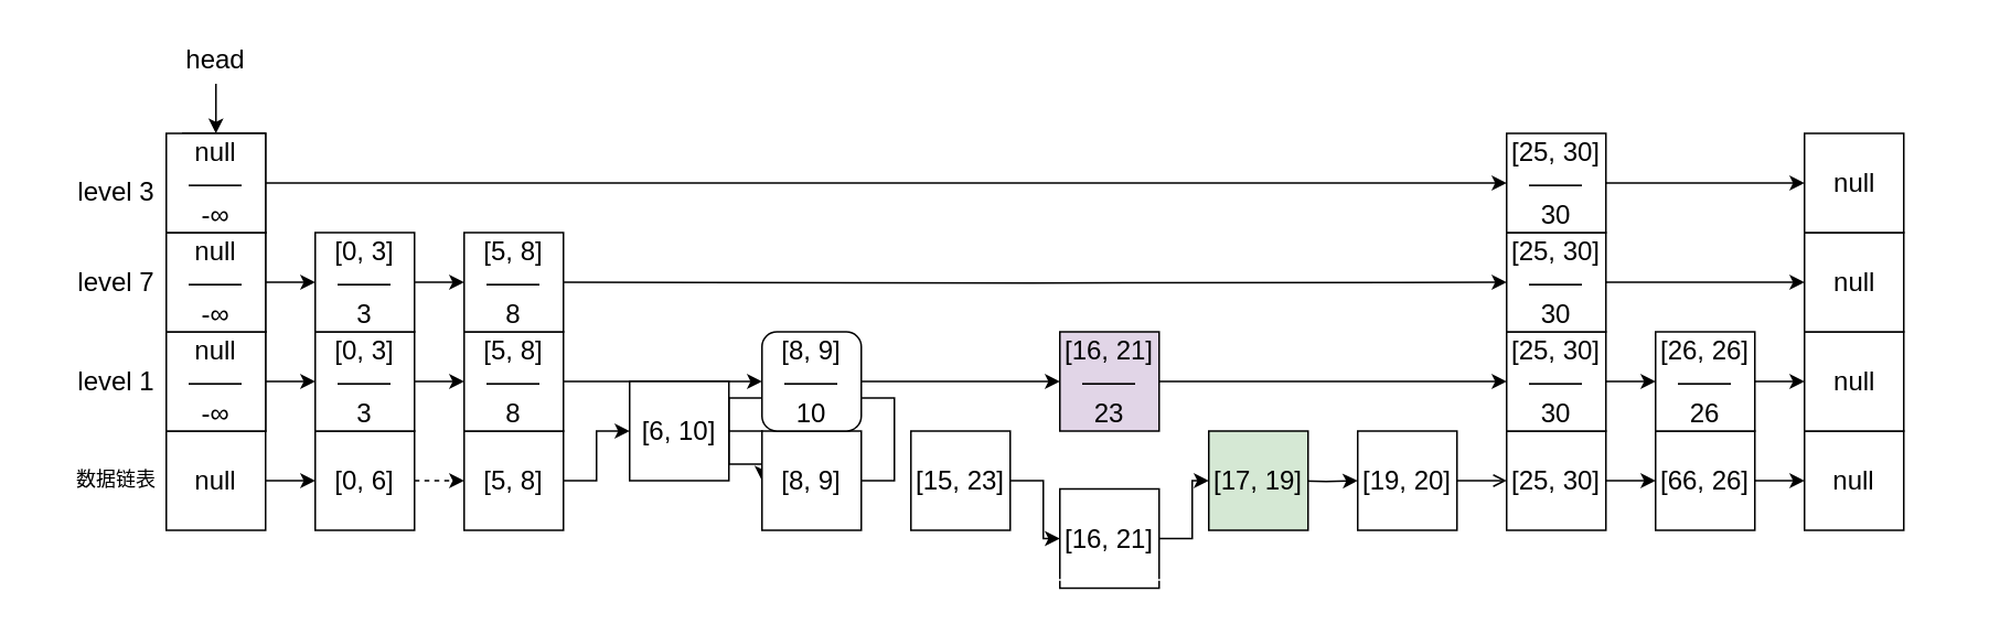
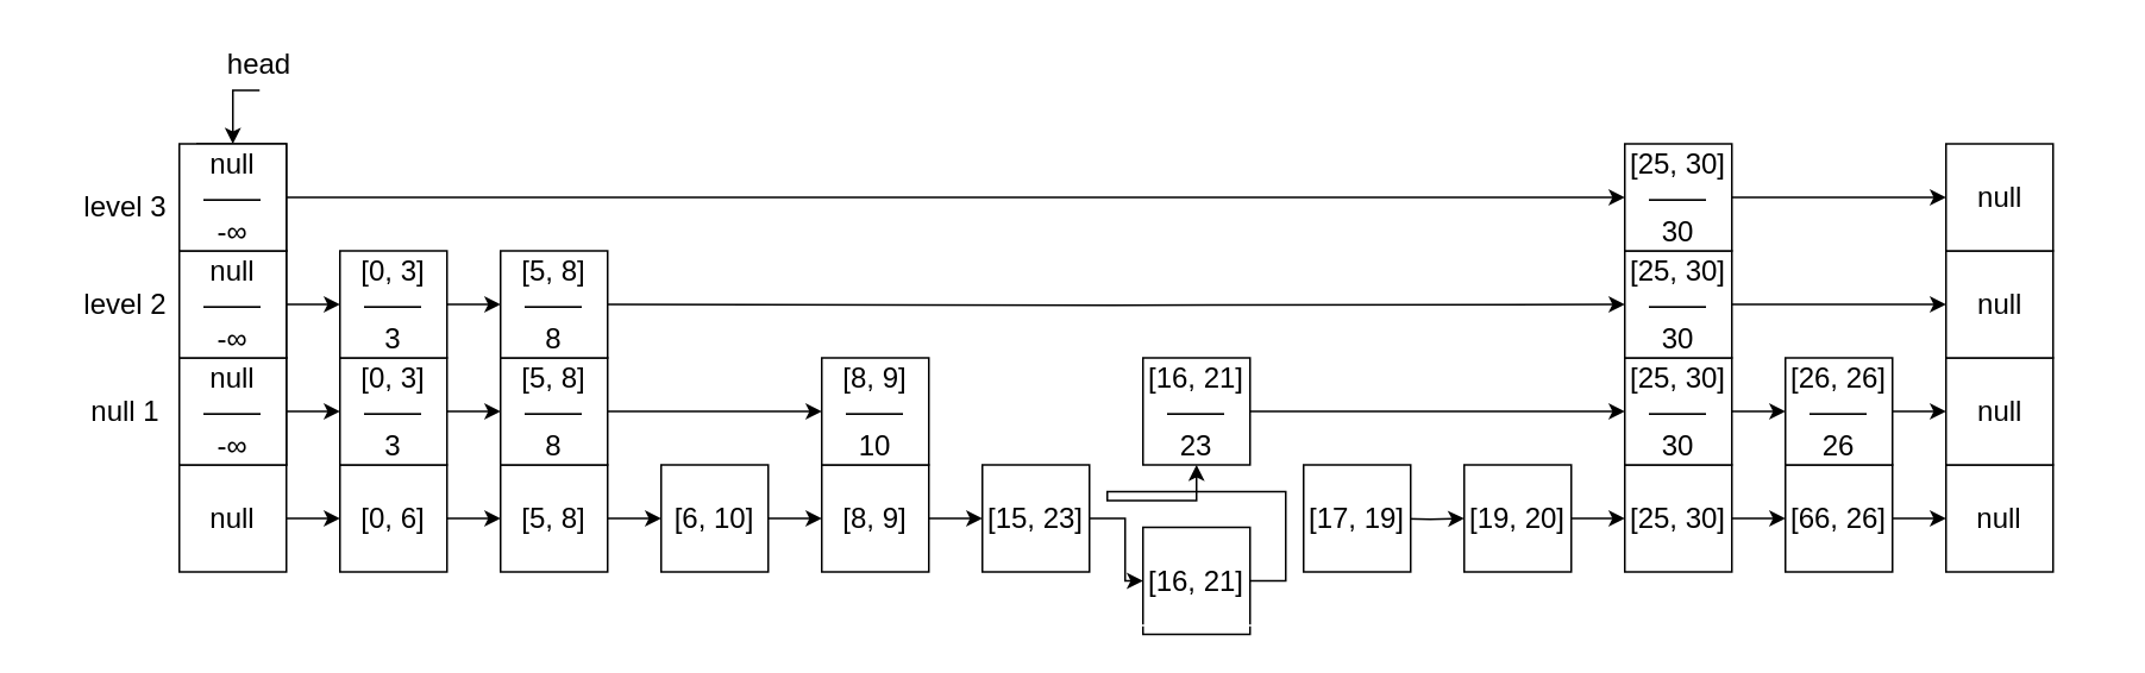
  <mxCell id="0" />
  <mxCell id="1" parent="0" />
- <mxCell id="2" style="edgeStyle=orthogonalEdgeStyle;rounded=0;orthogonalLoop=1;jettySize=auto;html=1;exitX=1;exitY=0.5;exitDx=0;exitDy=0;entryX=0;entryY=0.5;entryDx=0;entryDy=0;fontSize=16;" parent="1" source="59" edge="1" target="61"><mxGeometry relative="1" as="geometry"><mxPoint x="550" y="230" as="targetPoint" /></mxGeometry></mxCell>
  <mxCell id="3" style="edgeStyle=orthogonalEdgeStyle;rounded=0;orthogonalLoop=1;jettySize=auto;html=1;exitX=1;exitY=0.5;exitDx=0;exitDy=0;entryX=0;entryY=0.5;entryDx=0;entryDy=0;fontSize=16;" parent="1" edge="1" target="68" source="62"><mxGeometry relative="1" as="geometry"><mxPoint x="920" y="230" as="sourcePoint" /><mxPoint x="1090" y="230" as="targetPoint" /></mxGeometry></mxCell>
  <mxCell id="4" style="edgeStyle=orthogonalEdgeStyle;rounded=0;orthogonalLoop=1;jettySize=auto;html=1;exitX=1;exitY=0.5;exitDx=0;exitDy=0;fontSize=16;entryX=0;entryY=0.5;entryDx=0;entryDy=0;" parent="1" edge="1" target="62" source="61"><mxGeometry relative="1" as="geometry"><mxPoint x="760" y="230" as="sourcePoint" /><mxPoint x="840" y="230" as="targetPoint" /></mxGeometry></mxCell>
  <mxCell id="5" value="" style="endArrow=classic;html=1;rounded=0;exitX=1;exitY=0.5;exitDx=0;exitDy=0;entryX=0;entryY=0.5;entryDx=0;entryDy=0;fontSize=16;" parent="1" source="38" target="66" edge="1"><mxGeometry width="50" height="50" relative="1" as="geometry"><mxPoint x="390" y="160" as="sourcePoint" /><mxPoint x="280" y="110" as="targetPoint" /></mxGeometry></mxCell>
  <mxCell id="6" value="" style="endArrow=classic;html=1;rounded=0;exitX=1;exitY=0.5;exitDx=0;exitDy=0;entryX=0;entryY=0.5;entryDx=0;entryDy=0;fontSize=16;" parent="1" source="37" target="58" edge="1"><mxGeometry width="50" height="50" relative="1" as="geometry"><mxPoint x="220" y="120" as="sourcePoint" /><mxPoint x="260" y="120" as="targetPoint" /></mxGeometry></mxCell>
  <mxCell id="7" value="" style="endArrow=classic;html=1;rounded=0;exitX=1;exitY=0.5;exitDx=0;exitDy=0;entryX=0;entryY=0.5;entryDx=0;entryDy=0;fontSize=16;" parent="1" source="36" target="56" edge="1"><mxGeometry width="50" height="50" relative="1" as="geometry"><mxPoint x="220" y="180" as="sourcePoint" /><mxPoint x="260" y="180" as="targetPoint" /></mxGeometry></mxCell>
  <mxCell id="8" value="" style="endArrow=classic;html=1;rounded=0;exitX=1;exitY=0.5;exitDx=0;exitDy=0;entryX=0;entryY=0.5;entryDx=0;entryDy=0;fontSize=16;" parent="1" source="53" target="59" edge="1"><mxGeometry width="50" height="50" relative="1" as="geometry"><mxPoint x="220" y="240" as="sourcePoint" /><mxPoint x="260" y="240" as="targetPoint" /></mxGeometry></mxCell>
  <mxCell id="9" style="edgeStyle=orthogonalEdgeStyle;rounded=0;orthogonalLoop=1;jettySize=auto;html=1;exitX=1;exitY=0.5;exitDx=0;exitDy=0;entryX=0;entryY=0.5;entryDx=0;entryDy=0;fontSize=16;" parent="1" source="52" target="60" edge="1"><mxGeometry relative="1" as="geometry" /></mxCell>
- <mxCell id="10" style="edgeStyle=orthogonalEdgeStyle;rounded=0;orthogonalLoop=1;jettySize=auto;html=1;exitX=1;exitY=0.5;exitDx=0;exitDy=0;entryX=0;entryY=0.5;entryDx=0;entryDy=0;fontSize=16;dashed=1;" parent="1" source="11" target="52" edge="1"><mxGeometry relative="1" as="geometry" /></mxCell>
+ <mxCell id="10" style="edgeStyle=orthogonalEdgeStyle;rounded=0;orthogonalLoop=1;jettySize=auto;html=1;exitX=1;exitY=0.5;exitDx=0;exitDy=0;entryX=0;entryY=0.5;entryDx=0;entryDy=0;fontSize=16;" parent="1" source="11" target="52" edge="1"><mxGeometry relative="1" as="geometry" /></mxCell>
  <mxCell id="11" value="[0, 6]" style="rounded=0;whiteSpace=wrap;html=1;fontSize=16;" parent="1" vertex="1"><mxGeometry x="190" y="260" width="60" height="60" as="geometry" /></mxCell>
  <mxCell id="12" style="edgeStyle=orthogonalEdgeStyle;rounded=0;orthogonalLoop=1;jettySize=auto;html=1;exitX=1;exitY=0.5;exitDx=0;exitDy=0;entryX=0;entryY=0.5;entryDx=0;entryDy=0;fontSize=16;" parent="1" source="60" target="23" edge="1"><mxGeometry relative="1" as="geometry" /></mxCell>
  <mxCell id="13" style="edgeStyle=orthogonalEdgeStyle;rounded=0;orthogonalLoop=1;jettySize=auto;html=1;exitX=1;exitY=0.5;exitDx=0;exitDy=0;entryX=0;entryY=0.5;entryDx=0;entryDy=0;fontSize=16;" parent="1" source="14" target="25" edge="1"><mxGeometry relative="1" as="geometry" /></mxCell>
  <mxCell id="14" value="[15, 23]" style="rounded=0;whiteSpace=wrap;html=1;fontSize=16;" parent="1" vertex="1"><mxGeometry x="550" y="260" width="60" height="60" as="geometry" /></mxCell>
  <mxCell id="15" style="edgeStyle=orthogonalEdgeStyle;rounded=0;orthogonalLoop=1;jettySize=auto;html=1;entryX=0;entryY=0.5;entryDx=0;entryDy=0;fontSize=16;" parent="1" target="18" edge="1"><mxGeometry relative="1" as="geometry"><mxPoint x="780" y="290" as="sourcePoint" /></mxGeometry></mxCell>
- <mxCell id="16" value="[17, 19]" style="rounded=0;whiteSpace=wrap;html=1;fontSize=16;fillColor=#d5e8d4;" parent="1" vertex="1"><mxGeometry x="730" y="260" width="60" height="60" as="geometry" /></mxCell>
- <mxCell id="17" style="edgeStyle=orthogonalEdgeStyle;rounded=0;orthogonalLoop=1;jettySize=auto;html=1;exitX=1;exitY=0.5;exitDx=0;exitDy=0;entryX=0;entryY=0.5;entryDx=0;entryDy=0;fontSize=16;endArrow=open;" parent="1" source="18" target="20" edge="1"><mxGeometry relative="1" as="geometry" /></mxCell>
+ <mxCell id="16" value="[17, 19]" style="rounded=0;whiteSpace=wrap;html=1;fontSize=16;" parent="1" vertex="1"><mxGeometry x="730" y="260" width="60" height="60" as="geometry" /></mxCell>
+ <mxCell id="17" style="edgeStyle=orthogonalEdgeStyle;rounded=0;orthogonalLoop=1;jettySize=auto;html=1;exitX=1;exitY=0.5;exitDx=0;exitDy=0;entryX=0;entryY=0.5;entryDx=0;entryDy=0;fontSize=16;" parent="1" source="18" target="20" edge="1"><mxGeometry relative="1" as="geometry" /></mxCell>
  <mxCell id="18" value="[19, 20]" style="rounded=0;whiteSpace=wrap;html=1;fontSize=16;" parent="1" vertex="1"><mxGeometry x="820" y="260" width="60" height="60" as="geometry" /></mxCell>
  <mxCell id="19" style="edgeStyle=orthogonalEdgeStyle;rounded=0;orthogonalLoop=1;jettySize=auto;html=1;exitX=1;exitY=0.5;exitDx=0;exitDy=0;entryX=0;entryY=0.5;entryDx=0;entryDy=0;fontSize=16;" parent="1" source="20" target="26" edge="1"><mxGeometry relative="1" as="geometry" /></mxCell>
  <mxCell id="20" value="[25, 30]" style="rounded=0;whiteSpace=wrap;html=1;fontSize=16;" parent="1" vertex="1"><mxGeometry x="910" y="260" width="60" height="60" as="geometry" /></mxCell>
  <mxCell id="21" style="edgeStyle=orthogonalEdgeStyle;rounded=0;orthogonalLoop=1;jettySize=auto;html=1;exitX=1;exitY=0.5;exitDx=0;exitDy=0;entryX=0;entryY=0.5;entryDx=0;entryDy=0;fontSize=16;" parent="1" target="45" edge="1"><mxGeometry relative="1" as="geometry"><mxPoint x="1060" y="290" as="sourcePoint" /></mxGeometry></mxCell>
- <mxCell id="22" style="edgeStyle=orthogonalEdgeStyle;rounded=0;orthogonalLoop=1;jettySize=auto;html=1;exitX=1;exitY=0.5;exitDx=0;exitDy=0;fontSize=16;" parent="1" source="23" target="59" edge="1"><mxGeometry relative="1" as="geometry" /></mxCell>
+ <mxCell id="22" style="edgeStyle=orthogonalEdgeStyle;rounded=0;orthogonalLoop=1;jettySize=auto;html=1;exitX=1;exitY=0.5;exitDx=0;exitDy=0;entryX=0;entryY=0.5;entryDx=0;entryDy=0;fontSize=16;" parent="1" source="23" target="14" edge="1"><mxGeometry relative="1" as="geometry" /></mxCell>
  <mxCell id="23" value="[8, 9]" style="rounded=0;whiteSpace=wrap;html=1;fontSize=16;" parent="1" vertex="1"><mxGeometry x="460" y="260" width="60" height="60" as="geometry" /></mxCell>
- <mxCell id="24" style="edgeStyle=orthogonalEdgeStyle;rounded=0;orthogonalLoop=1;jettySize=auto;html=1;exitX=1;exitY=0.5;exitDx=0;exitDy=0;entryX=0;entryY=0.5;entryDx=0;entryDy=0;fontSize=16;" parent="1" source="25" target="16" edge="1"><mxGeometry relative="1" as="geometry" /></mxCell>
+ <mxCell id="24" style="edgeStyle=orthogonalEdgeStyle;rounded=0;orthogonalLoop=1;jettySize=auto;html=1;exitX=1;exitY=0.5;exitDx=0;exitDy=0;fontSize=16;" parent="1" source="25" target="61" edge="1"><mxGeometry relative="1" as="geometry" /></mxCell>
  <mxCell id="25" value="[16, 21]" style="rounded=0;whiteSpace=wrap;html=1;fontSize=16;" parent="1" vertex="1"><mxGeometry x="640" y="295" width="60" height="60" as="geometry" /></mxCell>
  <mxCell id="26" value="[66, 26]" style="rounded=0;whiteSpace=wrap;html=1;fontSize=16;" parent="1" vertex="1"><mxGeometry x="1000" y="260" width="60" height="60" as="geometry" /></mxCell>
  <mxCell id="27" style="edgeStyle=orthogonalEdgeStyle;rounded=0;orthogonalLoop=1;jettySize=auto;html=1;exitX=1;exitY=0.5;exitDx=0;exitDy=0;entryX=0;entryY=0.5;entryDx=0;entryDy=0;fontSize=16;" parent="1" source="40" target="11" edge="1"><mxGeometry relative="1" as="geometry" /></mxCell>
- <mxCell id="28" value="level 1" style="text;html=1;strokeColor=none;fillColor=none;align=center;verticalAlign=middle;whiteSpace=wrap;rounded=0;fontSize=16;" parent="1" vertex="1"><mxGeometry x="40" y="215" width="60" height="30" as="geometry" /></mxCell>
- <mxCell id="29" value="level 7" style="text;html=1;strokeColor=none;fillColor=none;align=center;verticalAlign=middle;whiteSpace=wrap;rounded=0;fontSize=16;" parent="1" vertex="1"><mxGeometry x="40" y="155" width="60" height="30" as="geometry" /></mxCell>
+ <mxCell id="28" value="null 1" style="text;html=1;strokeColor=none;fillColor=none;align=center;verticalAlign=middle;whiteSpace=wrap;rounded=0;fontSize=16;" parent="1" vertex="1"><mxGeometry x="40" y="215" width="60" height="30" as="geometry" /></mxCell>
+ <mxCell id="29" value="level 2" style="text;html=1;strokeColor=none;fillColor=none;align=center;verticalAlign=middle;whiteSpace=wrap;rounded=0;fontSize=16;" parent="1" vertex="1"><mxGeometry x="40" y="155" width="60" height="30" as="geometry" /></mxCell>
  <mxCell id="30" value="level 3" style="text;html=1;strokeColor=none;fillColor=none;align=center;verticalAlign=middle;whiteSpace=wrap;rounded=0;fontSize=16;" parent="1" vertex="1"><mxGeometry x="40" y="100" width="60" height="30" as="geometry" /></mxCell>
  <mxCell id="31" value="" style="edgeStyle=orthogonalEdgeStyle;rounded=0;orthogonalLoop=1;jettySize=auto;html=1;fontSize=16;entryX=0;entryY=0.5;entryDx=0;entryDy=0;" parent="1" edge="1" target="64"><mxGeometry relative="1" as="geometry"><mxPoint x="520" y="170" as="targetPoint" /><mxPoint x="335" y="170" as="sourcePoint" /></mxGeometry></mxCell>
  <mxCell id="32" style="edgeStyle=orthogonalEdgeStyle;rounded=0;orthogonalLoop=1;jettySize=auto;html=1;exitX=0.5;exitY=1;exitDx=0;exitDy=0;entryX=0.5;entryY=0;entryDx=0;entryDy=0;" parent="1" source="33" target="43" edge="1"><mxGeometry relative="1" as="geometry"><mxPoint x="135.429" y="20" as="targetPoint" /></mxGeometry></mxCell>
- <mxCell id="33" value="&lt;font style=&quot;font-size: 16px;&quot;&gt;head&lt;/font&gt;" style="text;html=1;strokeColor=none;fillColor=none;align=center;verticalAlign=middle;whiteSpace=wrap;rounded=0;" parent="1" vertex="1"><mxGeometry x="100" y="20" width="60" height="30" as="geometry" /></mxCell>
+ <mxCell id="33" value="&lt;font style=&quot;font-size: 16px;&quot;&gt;head&lt;/font&gt;" style="text;html=1;strokeColor=none;fillColor=none;align=center;verticalAlign=middle;whiteSpace=wrap;rounded=0;" parent="1" vertex="1"><mxGeometry x="115" y="20" width="60" height="30" as="geometry" /></mxCell>
  <mxCell id="34" value="" style="endArrow=none;html=1;rounded=0;fontColor=#FFFFFF;strokeColor=#FFFFFF;" parent="1" edge="1"><mxGeometry width="50" height="50" relative="1" as="geometry"><mxPoint x="20" y="350" as="sourcePoint" /><mxPoint x="1180" y="350" as="targetPoint" /></mxGeometry></mxCell>
- <mxCell id="35" value="数据链表" style="text;html=1;strokeColor=none;fillColor=none;align=center;verticalAlign=middle;whiteSpace=wrap;rounded=0;" parent="1" vertex="1"><mxGeometry x="40" y="275" width="60" height="30" as="geometry" /></mxCell>
  <mxCell id="36" value="" style="rounded=0;whiteSpace=wrap;html=1;container=0;fontSize=16;" parent="1" vertex="1"><mxGeometry x="110" y="200" width="50" height="60" as="geometry" /></mxCell>
  <mxCell id="37" value="" style="rounded=0;whiteSpace=wrap;html=1;container=0;fontSize=16;" parent="1" vertex="1"><mxGeometry x="110" y="140" width="50" height="60" as="geometry" /></mxCell>
  <mxCell id="38" value="" style="rounded=0;whiteSpace=wrap;html=1;container=0;fontSize=16;" parent="1" vertex="1"><mxGeometry x="110" y="80" width="50" height="60" as="geometry" /></mxCell>
  <mxCell id="39" value="" style="group" parent="1" vertex="1" connectable="0"><mxGeometry x="100" y="80" width="60" height="240" as="geometry" /></mxCell>
  <mxCell id="40" value="null" style="rounded=0;whiteSpace=wrap;html=1;fontSize=16;" parent="39" vertex="1"><mxGeometry y="180" width="60" height="60" as="geometry" /></mxCell>
  <mxCell id="41" value="null&lt;br&gt;——&lt;br&gt;-∞" style="rounded=0;whiteSpace=wrap;html=1;fontSize=16;" parent="39" vertex="1"><mxGeometry y="120" width="60" height="60" as="geometry" /></mxCell>
  <mxCell id="42" value="null&lt;br&gt;——&lt;br&gt;-∞" style="rounded=0;whiteSpace=wrap;html=1;fontSize=16;" parent="39" vertex="1"><mxGeometry y="60" width="60" height="60" as="geometry" /></mxCell>
  <mxCell id="43" value="null&lt;br&gt;——&lt;br&gt;-∞" style="rounded=0;whiteSpace=wrap;html=1;fontSize=16;" parent="39" vertex="1"><mxGeometry width="60" height="60" as="geometry" /></mxCell>
  <mxCell id="44" style="edgeStyle=orthogonalEdgeStyle;rounded=0;orthogonalLoop=1;jettySize=auto;html=1;exitX=1;exitY=0.5;exitDx=0;exitDy=0;fontSize=16;" parent="1" target="46" edge="1"><mxGeometry relative="1" as="geometry"><mxPoint x="1102" y="230" as="sourcePoint" /></mxGeometry></mxCell>
  <mxCell id="45" value="null" style="rounded=0;whiteSpace=wrap;html=1;fontSize=16;" parent="1" vertex="1"><mxGeometry x="1090" y="260" width="60" height="60" as="geometry" /></mxCell>
  <mxCell id="46" value="" style="rounded=0;whiteSpace=wrap;html=1;fontSize=16;" parent="1" vertex="1"><mxGeometry x="1090" y="200" width="60" height="60" as="geometry" /></mxCell>
  <mxCell id="47" value="" style="rounded=0;whiteSpace=wrap;html=1;fontSize=16;" parent="1" vertex="1"><mxGeometry x="1090" y="140" width="60" height="60" as="geometry" /></mxCell>
  <mxCell id="48" value="" style="rounded=0;whiteSpace=wrap;html=1;fontSize=16;" parent="1" vertex="1"><mxGeometry x="1090" y="80" width="60" height="60" as="geometry" /></mxCell>
  <mxCell id="49" value="null" style="text;html=1;align=center;verticalAlign=middle;resizable=0;points=[];autosize=1;strokeColor=none;fillColor=none;fontSize=16;" parent="1" vertex="1"><mxGeometry x="1095" y="215" width="50" height="30" as="geometry" /></mxCell>
  <mxCell id="50" value="null" style="text;html=1;align=center;verticalAlign=middle;resizable=0;points=[];autosize=1;strokeColor=none;fillColor=none;fontSize=16;" parent="1" vertex="1"><mxGeometry x="1095" y="155" width="50" height="30" as="geometry" /></mxCell>
  <mxCell id="51" value="null" style="text;html=1;align=center;verticalAlign=middle;resizable=0;points=[];autosize=1;strokeColor=none;fillColor=none;fontSize=16;" parent="1" vertex="1"><mxGeometry x="1095" y="95" width="50" height="30" as="geometry" /></mxCell>
  <mxCell id="52" value="[5, 8]" style="rounded=0;whiteSpace=wrap;html=1;fontSize=16;container=0;" parent="1" vertex="1"><mxGeometry x="280" y="260" width="60" height="60" as="geometry" /></mxCell>
  <mxCell id="53" value="[5, 8]&lt;br style=&quot;border-color: var(--border-color);&quot;&gt;——&lt;br style=&quot;border-color: var(--border-color);&quot;&gt;8" style="rounded=0;whiteSpace=wrap;html=1;container=0;fontSize=16;" parent="1" vertex="1"><mxGeometry x="280" y="200" width="60" height="60" as="geometry" /></mxCell>
  <mxCell id="54" value="[5, 8]&lt;br style=&quot;border-color: var(--border-color);&quot;&gt;——&lt;br style=&quot;border-color: var(--border-color);&quot;&gt;8" style="rounded=0;whiteSpace=wrap;html=1;container=0;fontSize=16;" parent="1" vertex="1"><mxGeometry x="280" y="140" width="60" height="60" as="geometry" /></mxCell>
  <mxCell id="55" style="edgeStyle=orthogonalEdgeStyle;rounded=0;orthogonalLoop=1;jettySize=auto;html=1;exitX=1;exitY=0.5;exitDx=0;exitDy=0;entryX=0;entryY=0.5;entryDx=0;entryDy=0;" edge="1" parent="1" source="56" target="53"><mxGeometry relative="1" as="geometry" /></mxCell>
  <mxCell id="56" value="[0, 3]&lt;br style=&quot;border-color: var(--border-color);&quot;&gt;——&lt;br style=&quot;border-color: var(--border-color);&quot;&gt;3" style="rounded=0;whiteSpace=wrap;html=1;container=0;fontSize=16;" vertex="1" parent="1"><mxGeometry x="190" y="200" width="60" height="60" as="geometry" /></mxCell>
  <mxCell id="57" style="edgeStyle=orthogonalEdgeStyle;rounded=0;orthogonalLoop=1;jettySize=auto;html=1;exitX=1;exitY=0.5;exitDx=0;exitDy=0;entryX=0;entryY=0.5;entryDx=0;entryDy=0;" edge="1" parent="1" source="58" target="54"><mxGeometry relative="1" as="geometry" /></mxCell>
  <mxCell id="58" value="[0, 3]&lt;br&gt;——&lt;br&gt;3" style="rounded=0;whiteSpace=wrap;html=1;container=0;fontSize=16;" vertex="1" parent="1"><mxGeometry x="190" y="140" width="60" height="60" as="geometry" /></mxCell>
- <mxCell id="59" value="[8, 9]&lt;br&gt;——&lt;br&gt;10" style="whiteSpace=wrap;html=1;fontSize=16;rounded=1;" parent="1" vertex="1"><mxGeometry x="460" y="200" width="60" height="60" as="geometry" /></mxCell>
- <mxCell id="60" value="[6, 10]" style="rounded=0;whiteSpace=wrap;html=1;fontSize=16;" parent="1" vertex="1"><mxGeometry x="380" y="230" width="60" height="60" as="geometry" /></mxCell>
- <mxCell id="61" value="[16, 21]&lt;br&gt;——&lt;br&gt;23" style="rounded=0;whiteSpace=wrap;html=1;fontSize=16;fillColor=#e1d5e7;" vertex="1" parent="1"><mxGeometry x="640" y="200" width="60" height="60" as="geometry" /></mxCell>
+ <mxCell id="59" value="[8, 9]&lt;br&gt;——&lt;br&gt;10" style="rounded=0;whiteSpace=wrap;html=1;fontSize=16;" parent="1" vertex="1"><mxGeometry x="460" y="200" width="60" height="60" as="geometry" /></mxCell>
+ <mxCell id="60" value="[6, 10]" style="rounded=0;whiteSpace=wrap;html=1;fontSize=16;" parent="1" vertex="1"><mxGeometry x="370" y="260" width="60" height="60" as="geometry" /></mxCell>
+ <mxCell id="61" value="[16, 21]&lt;br&gt;——&lt;br&gt;23" style="rounded=0;whiteSpace=wrap;html=1;fontSize=16;" vertex="1" parent="1"><mxGeometry x="640" y="200" width="60" height="60" as="geometry" /></mxCell>
  <mxCell id="62" value="[25, 30]&lt;br&gt;——&lt;br&gt;30" style="rounded=0;whiteSpace=wrap;html=1;fontSize=16;" vertex="1" parent="1"><mxGeometry x="910" y="200" width="60" height="60" as="geometry" /></mxCell>
  <mxCell id="63" style="edgeStyle=orthogonalEdgeStyle;rounded=0;orthogonalLoop=1;jettySize=auto;html=1;exitX=1;exitY=0.5;exitDx=0;exitDy=0;entryX=0;entryY=0.5;entryDx=0;entryDy=0;" edge="1" parent="1" source="64" target="47"><mxGeometry relative="1" as="geometry" /></mxCell>
  <mxCell id="64" value="[25, 30]&lt;br style=&quot;border-color: var(--border-color);&quot;&gt;——&lt;br style=&quot;border-color: var(--border-color);&quot;&gt;30" style="rounded=0;whiteSpace=wrap;html=1;fontSize=16;" vertex="1" parent="1"><mxGeometry x="910" y="140" width="60" height="60" as="geometry" /></mxCell>
  <mxCell id="65" style="edgeStyle=orthogonalEdgeStyle;rounded=0;orthogonalLoop=1;jettySize=auto;html=1;exitX=1;exitY=0.5;exitDx=0;exitDy=0;entryX=0;entryY=0.5;entryDx=0;entryDy=0;" edge="1" parent="1" source="66" target="48"><mxGeometry relative="1" as="geometry" /></mxCell>
  <mxCell id="66" value="[25, 30]&lt;br style=&quot;border-color: var(--border-color);&quot;&gt;——&lt;br style=&quot;border-color: var(--border-color);&quot;&gt;30" style="rounded=0;whiteSpace=wrap;html=1;fontSize=16;" vertex="1" parent="1"><mxGeometry x="910" y="80" width="60" height="60" as="geometry" /></mxCell>
  <mxCell id="67" style="edgeStyle=orthogonalEdgeStyle;rounded=0;orthogonalLoop=1;jettySize=auto;html=1;exitX=1;exitY=0.5;exitDx=0;exitDy=0;entryX=0;entryY=0.5;entryDx=0;entryDy=0;" edge="1" parent="1" source="68" target="46"><mxGeometry relative="1" as="geometry" /></mxCell>
  <mxCell id="68" value="[26, 26]&lt;br&gt;——&lt;br&gt;26" style="rounded=0;whiteSpace=wrap;html=1;fontSize=16;" vertex="1" parent="1"><mxGeometry x="1000" y="200" width="60" height="60" as="geometry" /></mxCell>
